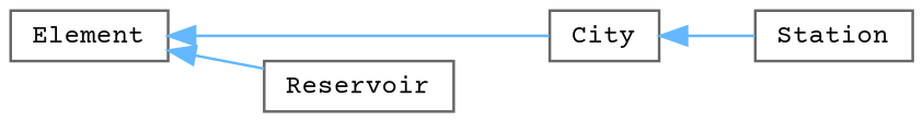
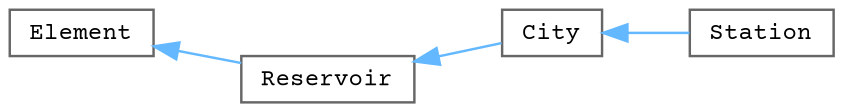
  digraph {
    fontname="Courier Prime"
    rankdir=LR
    node [color=grey40 fillcolor=white fontname="Courier Prime" fontsize=10 shape=box style=filled]
    edge [color=steelblue1 dir=back fontname="Courier Prime" fontsize=10 labelfontname=Helvetica labelfontsize=10 style=solid]
    n1 [height=0.2 label=Element width=0.4]
    n2 [height=0.2 label=City width=0.4]
    n3 [height=0.2 label=Reservoir width=0.4]
    n4 [height=0.2 label=Station width=0.4]
-   n1 -> n2
+   n3 -> n2
    n1 -> n3
    n2 -> n4
  }
